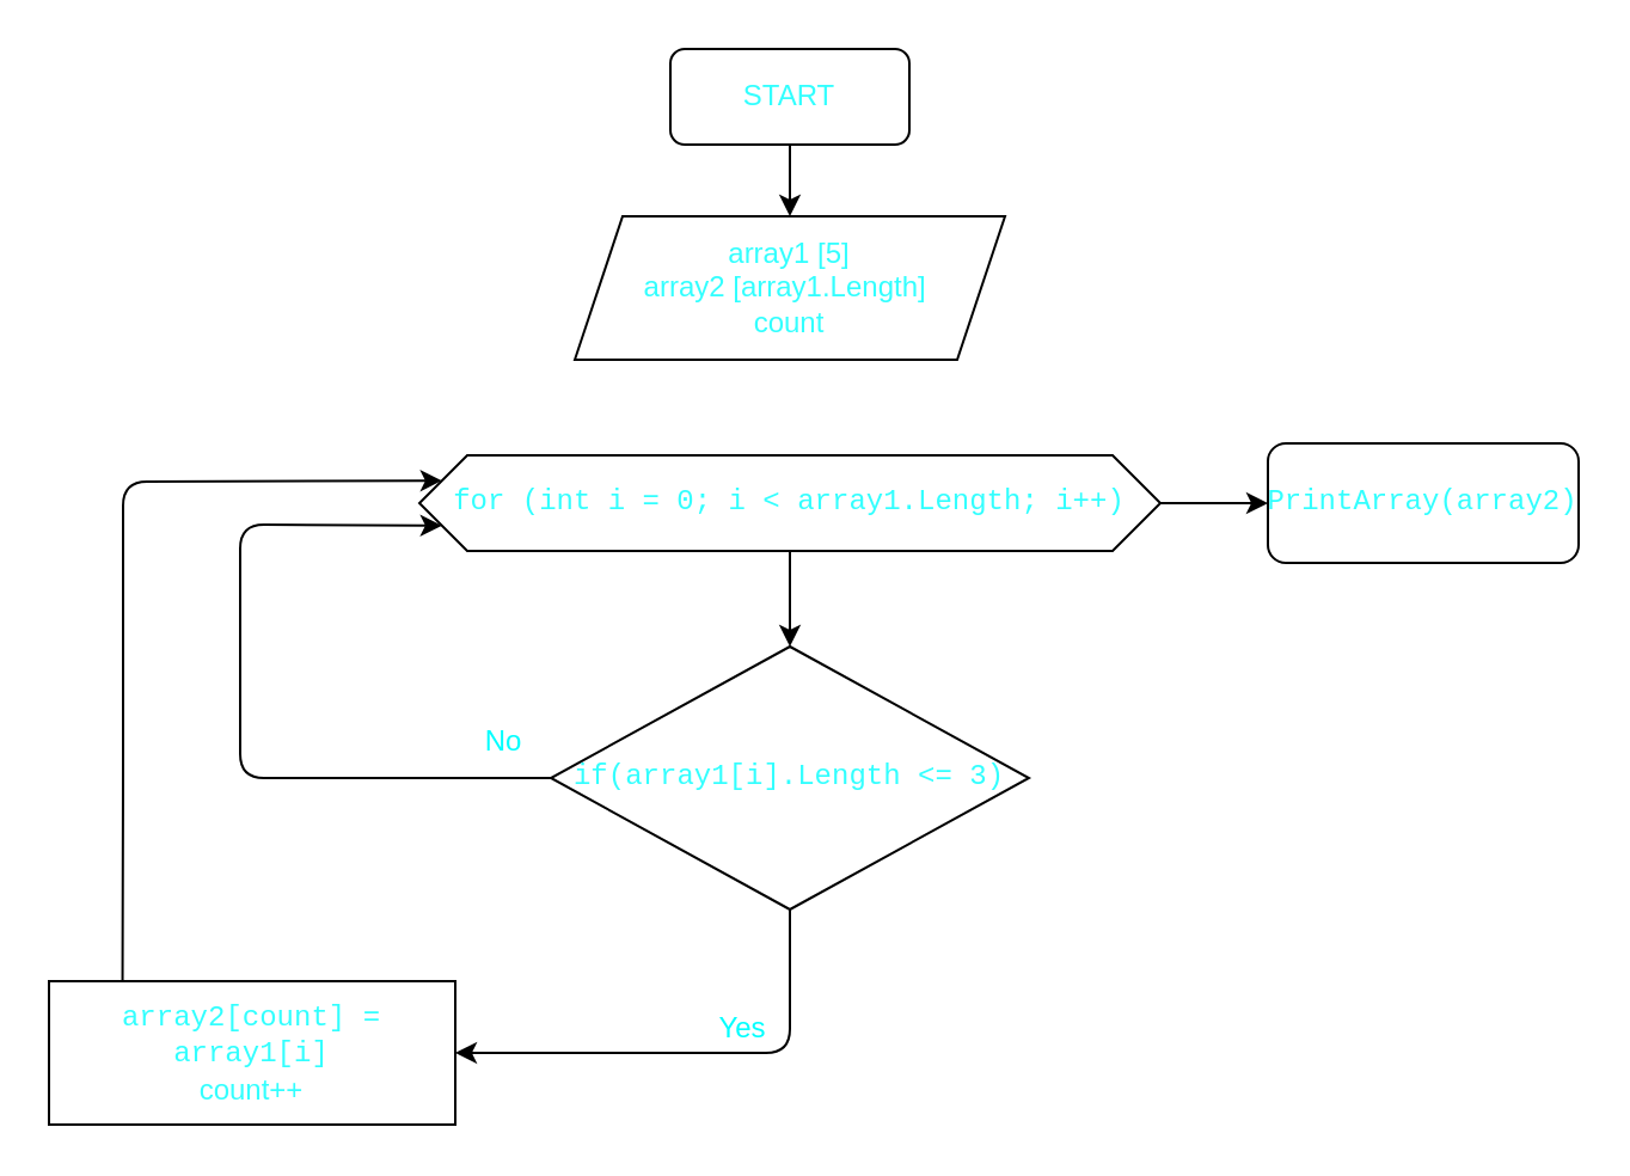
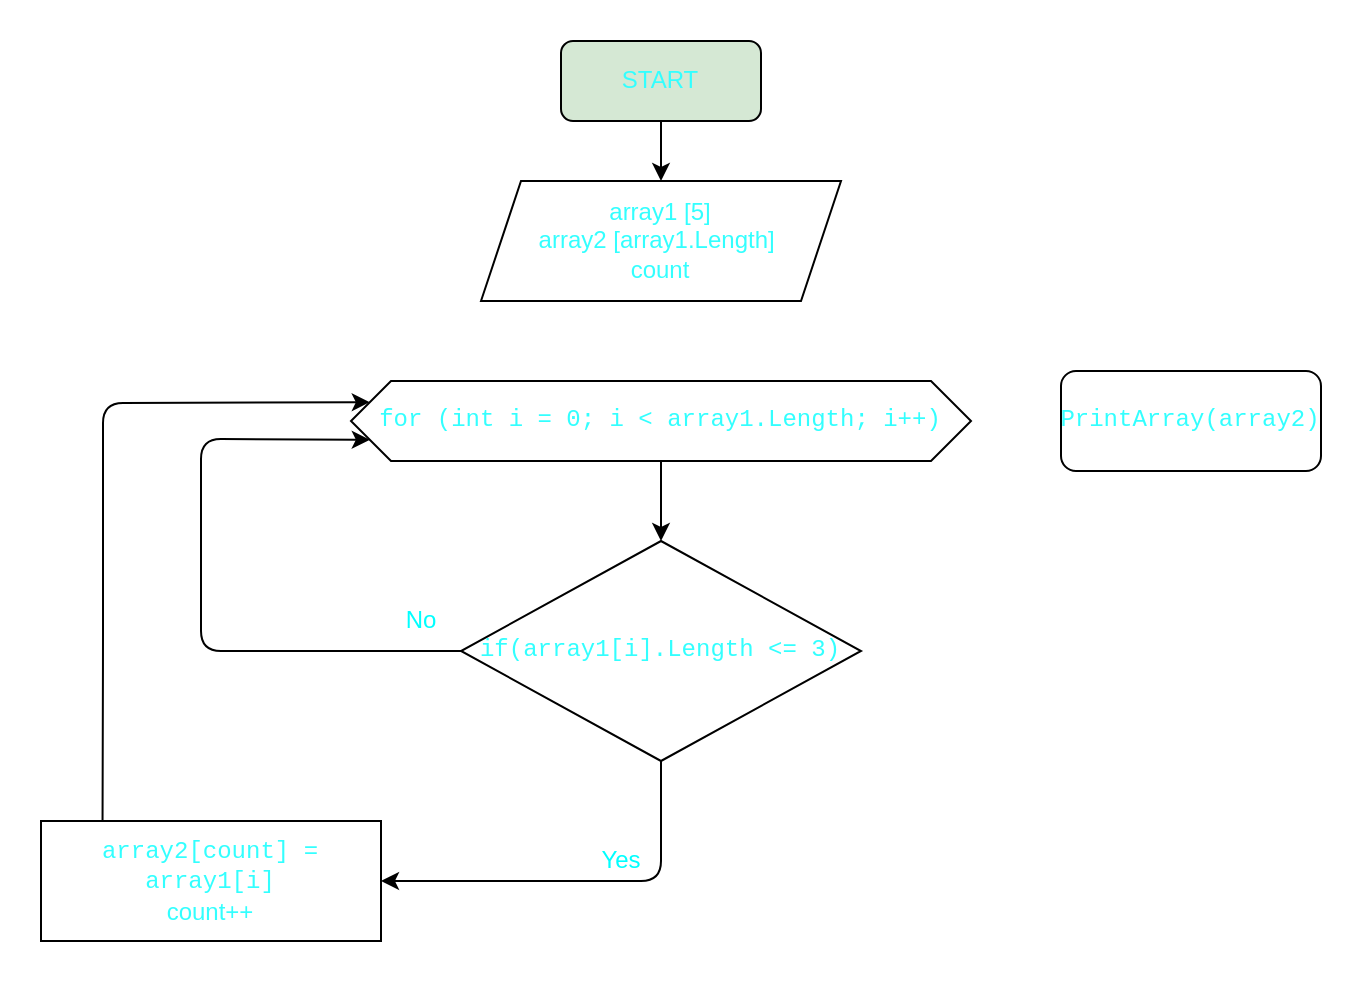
  <mxCell id="0" />
  <mxCell id="1" parent="0" />
  <mxCell id="2" value="" style="edgeStyle=none;html=1;" parent="1" source="3" target="4" edge="1"><mxGeometry relative="1" as="geometry" /></mxCell>
- <mxCell id="3" value="&lt;font color=&quot;#33ffff&quot;&gt;START&lt;/font&gt;" style="rounded=1;whiteSpace=wrap;html=1;" parent="1" vertex="1"><mxGeometry x="280" y="20" width="100" height="40" as="geometry" /></mxCell>
+ <mxCell id="3" value="&lt;font color=&quot;#33ffff&quot;&gt;START&lt;/font&gt;" style="rounded=1;whiteSpace=wrap;html=1;fillColor=#d5e8d4;" parent="1" vertex="1"><mxGeometry x="280" y="20" width="100" height="40" as="geometry" /></mxCell>
  <mxCell id="4" value="&lt;font style=&quot;font-size: 12px&quot; color=&quot;#33ffff&quot;&gt;array1 [5]&lt;br&gt;array2 [array1.Length]&lt;span&gt;&amp;nbsp;&lt;/span&gt;&lt;br&gt;count&lt;/font&gt;" style="shape=parallelogram;perimeter=parallelogramPerimeter;whiteSpace=wrap;html=1;fixedSize=1;" parent="1" vertex="1"><mxGeometry x="240" y="90" width="180" height="60" as="geometry" /></mxCell>
  <mxCell id="5" value="" style="edgeStyle=none;html=1;fontSize=12;fontColor=#FFFFFF;" edge="1" parent="1" source="7" target="10"><mxGeometry relative="1" as="geometry" /></mxCell>
- <mxCell id="6" value="" style="edgeStyle=none;html=1;fontSize=12;fontColor=#33FFFF;" edge="1" parent="1" source="7" target="15"><mxGeometry relative="1" as="geometry" /></mxCell>
  <mxCell id="7" value="&lt;div style=&quot;font-family: &amp;#34;consolas&amp;#34; , &amp;#34;courier new&amp;#34; , monospace ; line-height: 19px&quot;&gt;&lt;font style=&quot;font-size: 12px&quot; color=&quot;#33ffff&quot;&gt;for (int i = 0; i &amp;lt; array1.Length; i++)&lt;/font&gt;&lt;/div&gt;" style="shape=hexagon;perimeter=hexagonPerimeter2;whiteSpace=wrap;html=1;fixedSize=1;" vertex="1" parent="1"><mxGeometry x="175" y="190" width="310" height="40" as="geometry" /></mxCell>
  <mxCell id="8" style="edgeStyle=none;html=1;entryX=1;entryY=0.5;entryDx=0;entryDy=0;fontSize=12;fontColor=#FFFFFF;" edge="1" parent="1" source="10" target="12"><mxGeometry relative="1" as="geometry"><Array as="points"><mxPoint x="330" y="440" /></Array></mxGeometry></mxCell>
  <mxCell id="9" style="edgeStyle=none;html=1;entryX=0;entryY=0.75;entryDx=0;entryDy=0;fontSize=12;fontColor=#FFFFFF;exitX=0;exitY=0.5;exitDx=0;exitDy=0;" edge="1" parent="1" source="10" target="7"><mxGeometry relative="1" as="geometry"><Array as="points"><mxPoint x="100" y="325" /><mxPoint x="100" y="219" /></Array></mxGeometry></mxCell>
  <mxCell id="10" value="&lt;div style=&quot;font-family: &amp;#34;consolas&amp;#34; , &amp;#34;courier new&amp;#34; , monospace ; line-height: 19px&quot;&gt;&lt;font color=&quot;#33ffff&quot;&gt;if(array1[i].Length &amp;lt;= 3)&lt;/font&gt;&lt;/div&gt;" style="rhombus;whiteSpace=wrap;html=1;labelBackgroundColor=none;fontSize=12;fontColor=#FFFFFF;" vertex="1" parent="1"><mxGeometry x="230" y="270" width="200" height="110" as="geometry" /></mxCell>
  <mxCell id="11" style="edgeStyle=none;html=1;entryX=0;entryY=0.25;entryDx=0;entryDy=0;fontSize=12;fontColor=#FFFFFF;exitX=0.181;exitY=-0.003;exitDx=0;exitDy=0;exitPerimeter=0;" edge="1" parent="1" source="12" target="7"><mxGeometry relative="1" as="geometry"><mxPoint x="50" y="400" as="sourcePoint" /><Array as="points"><mxPoint x="51" y="325" /><mxPoint x="51" y="201" /></Array></mxGeometry></mxCell>
  <mxCell id="12" value="&lt;font color=&quot;#33ffff&quot;&gt;&lt;font style=&quot;font-size: 12px&quot;&gt;&lt;span style=&quot;font-family: &amp;#34;consolas&amp;#34; , &amp;#34;courier new&amp;#34; , monospace&quot;&gt;array2&lt;/span&gt;&lt;span style=&quot;font-family: &amp;#34;consolas&amp;#34; , &amp;#34;courier new&amp;#34; , monospace&quot;&gt;[&lt;/span&gt;&lt;span style=&quot;font-family: &amp;#34;consolas&amp;#34; , &amp;#34;courier new&amp;#34; , monospace&quot;&gt;count&lt;/span&gt;&lt;span style=&quot;font-family: &amp;#34;consolas&amp;#34; , &amp;#34;courier new&amp;#34; , monospace&quot;&gt;] &lt;/span&gt;&lt;span style=&quot;font-family: &amp;#34;consolas&amp;#34; , &amp;#34;courier new&amp;#34; , monospace&quot;&gt;=&lt;/span&gt;&lt;span style=&quot;font-family: &amp;#34;consolas&amp;#34; , &amp;#34;courier new&amp;#34; , monospace&quot;&gt; &lt;/span&gt;&lt;span style=&quot;font-family: &amp;#34;consolas&amp;#34; , &amp;#34;courier new&amp;#34; , monospace&quot;&gt;array1&lt;/span&gt;&lt;span style=&quot;font-family: &amp;#34;consolas&amp;#34; , &amp;#34;courier new&amp;#34; , monospace&quot;&gt;[&lt;/span&gt;&lt;span style=&quot;font-family: &amp;#34;consolas&amp;#34; , &amp;#34;courier new&amp;#34; , monospace&quot;&gt;i&lt;/span&gt;&lt;font face=&quot;Consolas, Courier New, monospace&quot; style=&quot;font-size: 12px&quot;&gt;]&lt;br&gt;&lt;/font&gt;&lt;/font&gt;count++&lt;/font&gt;" style="rounded=0;whiteSpace=wrap;html=1;labelBackgroundColor=none;fontSize=12;fontColor=#FFFFFF;" vertex="1" parent="1"><mxGeometry x="20" y="410" width="170" height="60" as="geometry" /></mxCell>
  <mxCell id="13" value="&lt;font color=&quot;#00ffff&quot;&gt;Yes&lt;/font&gt;" style="text;html=1;align=center;verticalAlign=middle;resizable=0;points=[];autosize=1;strokeColor=none;fillColor=none;fontSize=12;fontColor=#FFFFFF;" vertex="1" parent="1"><mxGeometry x="295" y="420" width="30" height="20" as="geometry" /></mxCell>
  <mxCell id="14" value="&lt;font color=&quot;#00ffff&quot;&gt;No&lt;/font&gt;" style="text;html=1;align=center;verticalAlign=middle;resizable=0;points=[];autosize=1;strokeColor=none;fillColor=none;fontSize=12;fontColor=#FFFFFF;" vertex="1" parent="1"><mxGeometry x="195" y="300" width="30" height="20" as="geometry" /></mxCell>
  <mxCell id="15" value="&lt;div style=&quot;font-family: &amp;#34;consolas&amp;#34; , &amp;#34;courier new&amp;#34; , monospace ; line-height: 19px&quot;&gt;&lt;font color=&quot;#33ffff&quot; style=&quot;font-size: 12px&quot;&gt;PrintArray(array2)&lt;/font&gt;&lt;/div&gt;" style="rounded=1;whiteSpace=wrap;html=1;labelBackgroundColor=none;fontSize=12;fontColor=#00FFFF;" vertex="1" parent="1"><mxGeometry x="530" y="185" width="130" height="50" as="geometry" /></mxCell>
